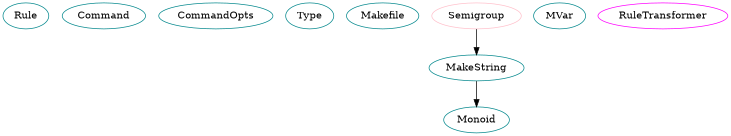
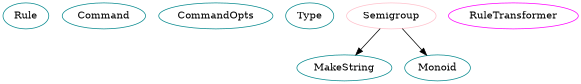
  digraph {
    node [color=turquoise4 shape=oval]
    n1 [label=Rule]
    n2 [label=Command]
    n3 [label=CommandOpts]
    n4 [label=Type]
-   n5 [label=Makefile]
    n6 [label=MakeString]
    n7 [label=Monoid]
    n8 [color=pink label=Semigroup]
-   n9 [label=MVar]
    n10 [color=magenta label=RuleTransformer]
-   n6 -> n7
+   n8 -> n7
    n8 -> n6
  }
